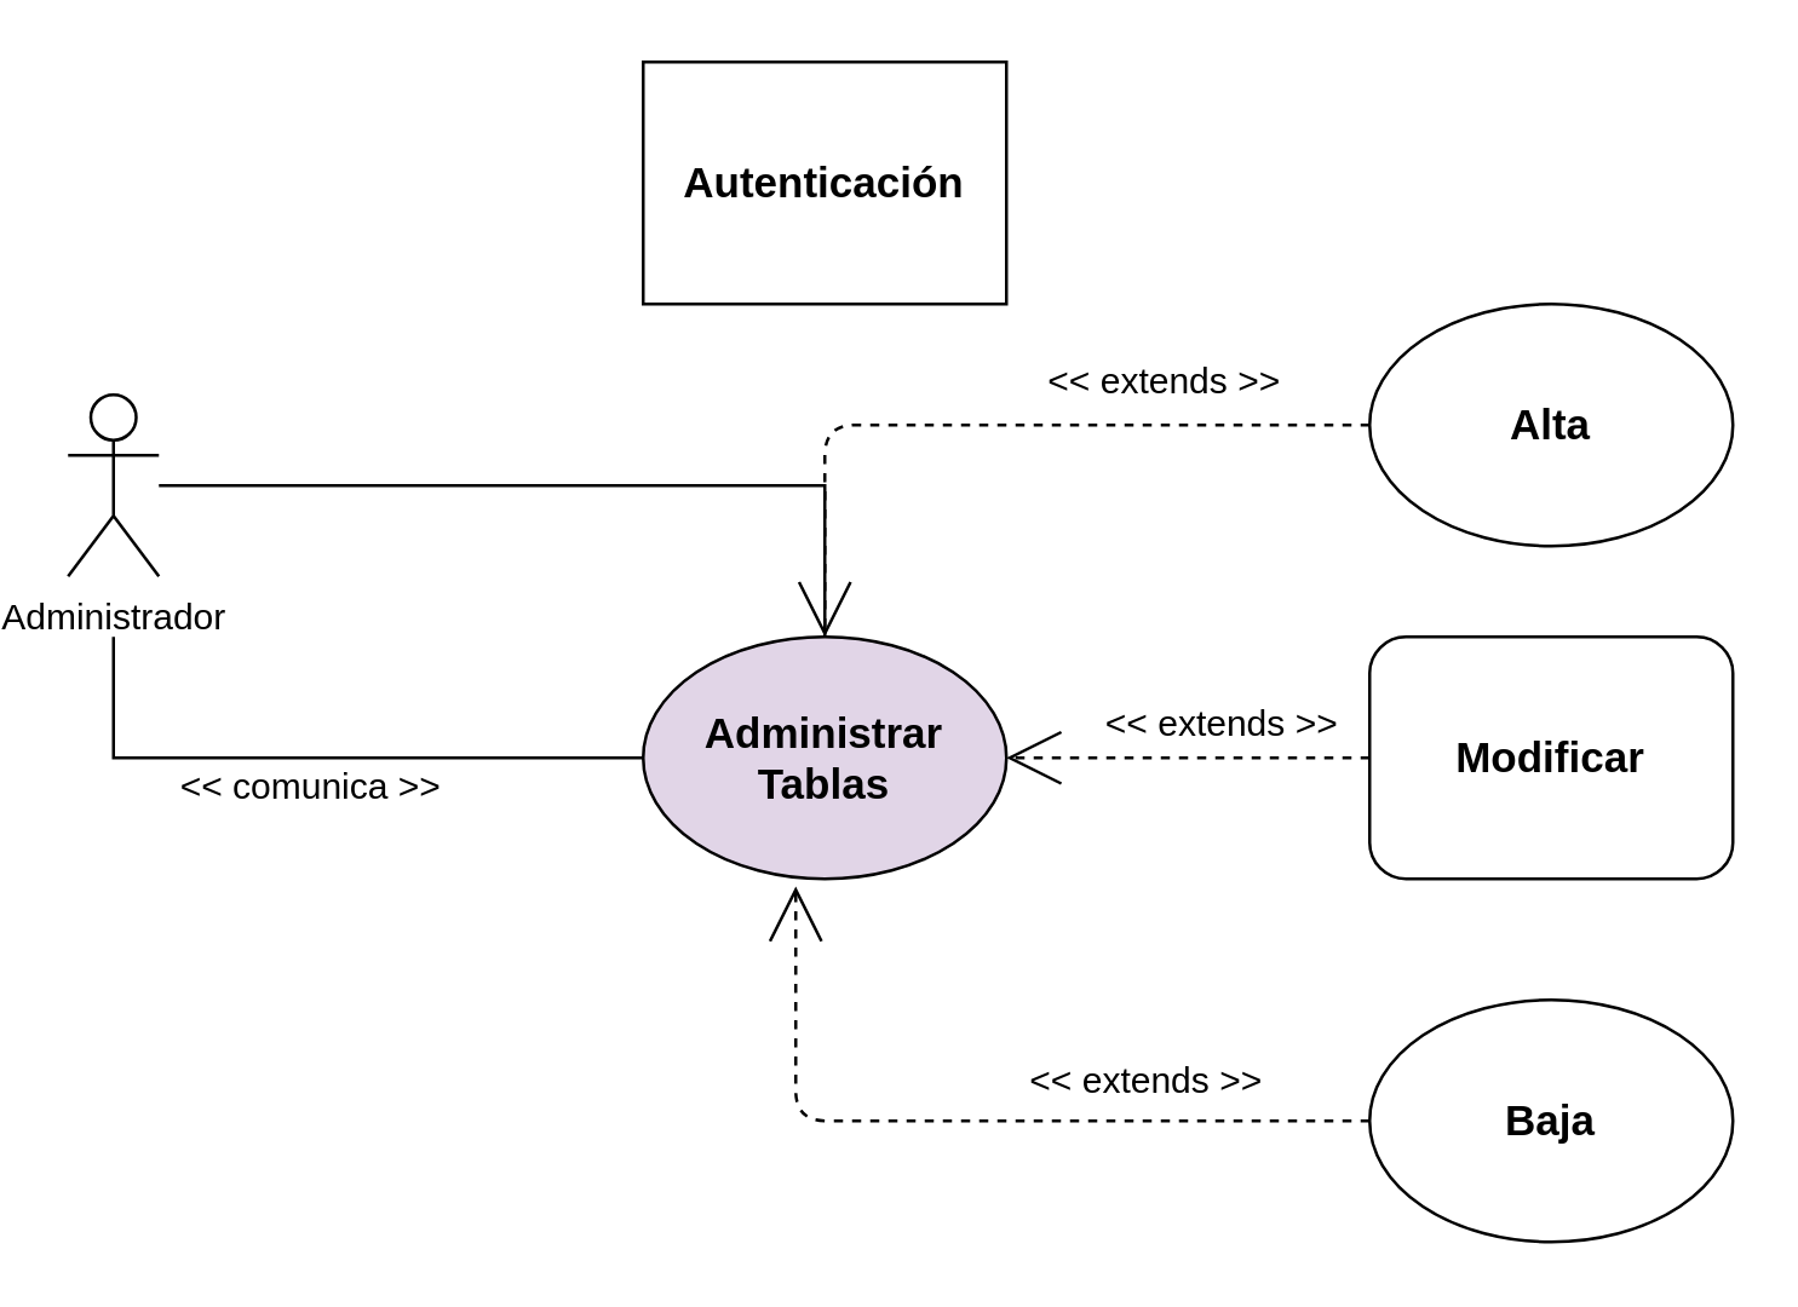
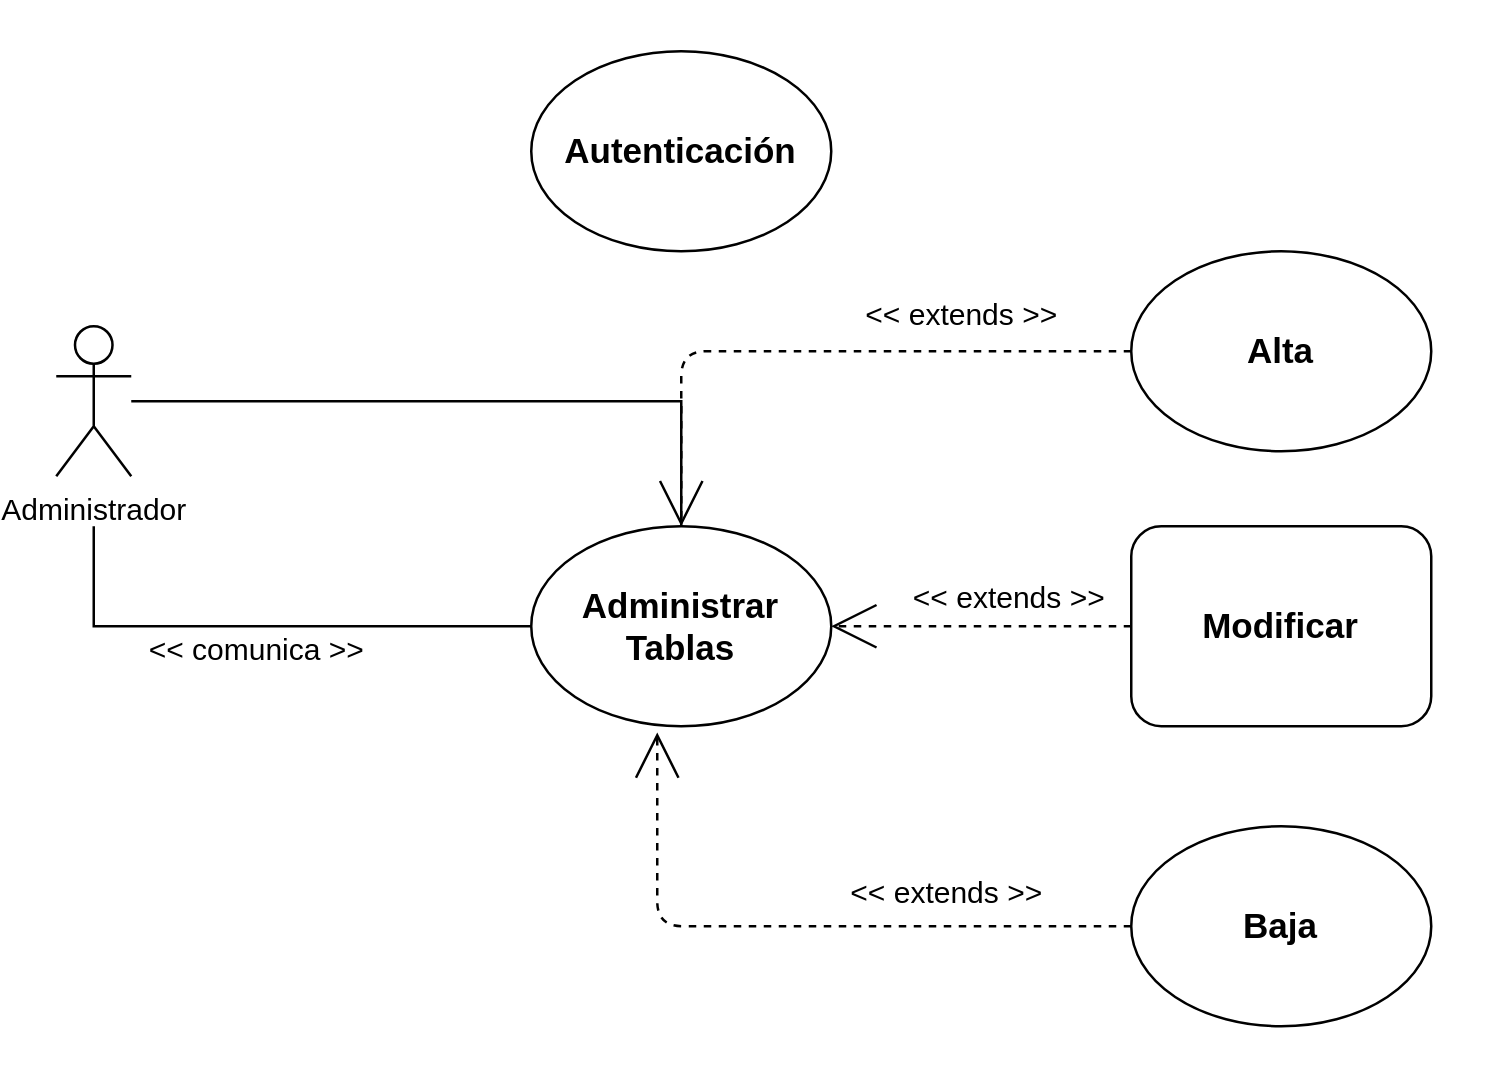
  <mxCell id="0" />
  <mxCell id="1" parent="0" />
  <mxCell id="2" style="edgeStyle=orthogonalEdgeStyle;html=1;labelBackgroundColor=none;startFill=0;startSize=8;endArrow=open;endFill=0;endSize=16;fontFamily=Verdana;fontSize=12;dashed=1;entryX=0.42;entryY=1.031;entryDx=0;entryDy=0;entryPerimeter=0;" parent="1" target="9" edge="1"><mxGeometry relative="1" as="geometry"><Array as="points"><mxPoint x="260" y="370" /></Array><mxPoint x="450" y="370" as="sourcePoint" /><mxPoint x="250" y="340" as="targetPoint" /></mxGeometry></mxCell>
  <mxCell id="3" style="edgeStyle=elbowEdgeStyle;html=1;labelBackgroundColor=none;startFill=0;startSize=8;endArrow=open;endFill=0;endSize=16;fontFamily=Verdana;fontSize=12;elbow=vertical;dashed=1;startArrow=none;" parent="1" source="10" edge="1"><mxGeometry relative="1" as="geometry"><mxPoint x="530" y="152" as="sourcePoint" /><mxPoint x="270" y="210" as="targetPoint" /><Array as="points"><mxPoint x="390" y="140" /></Array></mxGeometry></mxCell>
  <mxCell id="4" style="edgeStyle=elbowEdgeStyle;html=1;labelBackgroundColor=none;startFill=0;startSize=8;endArrow=open;endFill=0;endSize=16;fontFamily=Verdana;fontSize=12;elbow=vertical;dashed=1;exitX=0;exitY=0.5;exitDx=0;exitDy=0;" parent="1" source="11" edge="1"><mxGeometry relative="1" as="geometry"><mxPoint x="440" y="249.5" as="sourcePoint" /><mxPoint x="330" y="249.5" as="targetPoint" /></mxGeometry></mxCell>
  <mxCell id="5" style="edgeStyle=orthogonalEdgeStyle;rounded=0;orthogonalLoop=1;jettySize=auto;html=1;endArrow=none;endFill=0;" parent="1" source="7" target="9" edge="1"><mxGeometry relative="1" as="geometry" /></mxCell>
  <mxCell id="6" style="edgeStyle=orthogonalEdgeStyle;rounded=0;orthogonalLoop=1;jettySize=auto;html=1;endArrow=none;endFill=0;" parent="1" target="9" edge="1"><mxGeometry relative="1" as="geometry"><mxPoint x="35" y="210" as="sourcePoint" /><Array as="points"><mxPoint x="35" y="250" /></Array></mxGeometry></mxCell>
  <mxCell id="7" value="Administrador" style="shape=umlActor;verticalLabelPosition=bottom;verticalAlign=top;html=1;outlineConnect=0;" parent="1" vertex="1"><mxGeometry x="20" y="130" width="30" height="60" as="geometry" /></mxCell>
- <mxCell id="8" value="&lt;b&gt;&lt;font style=&quot;font-size: 14px&quot;&gt;Autenticación&lt;/font&gt;&lt;/b&gt;" style="whiteSpace=wrap;html=1;rounded=0;" parent="1" vertex="1"><mxGeometry x="210" y="20" width="120" height="80" as="geometry" /></mxCell>
- <mxCell id="9" value="&lt;b style=&quot;font-size: 14px&quot;&gt;Administrar&lt;br&gt;Tablas&lt;/b&gt;" style="ellipse;whiteSpace=wrap;html=1;fillColor=#e1d5e7;" parent="1" vertex="1"><mxGeometry x="210" y="210" width="120" height="80" as="geometry" /></mxCell>
+ <mxCell id="8" value="&lt;b&gt;&lt;font style=&quot;font-size: 14px&quot;&gt;Autenticación&lt;/font&gt;&lt;/b&gt;" style="ellipse;whiteSpace=wrap;html=1;" parent="1" vertex="1"><mxGeometry x="210" y="20" width="120" height="80" as="geometry" /></mxCell>
+ <mxCell id="9" value="&lt;b style=&quot;font-size: 14px&quot;&gt;Administrar&lt;br&gt;Tablas&lt;/b&gt;" style="ellipse;whiteSpace=wrap;html=1;" parent="1" vertex="1"><mxGeometry x="210" y="210" width="120" height="80" as="geometry" /></mxCell>
  <mxCell id="10" value="&lt;b&gt;&lt;font style=&quot;font-size: 14px&quot;&gt;Alta&lt;/font&gt;&lt;/b&gt;" style="ellipse;whiteSpace=wrap;html=1;" parent="1" vertex="1"><mxGeometry x="450" y="100" width="120" height="80" as="geometry" /></mxCell>
  <mxCell id="11" value="&lt;b&gt;&lt;font style=&quot;font-size: 14px&quot;&gt;Modificar&lt;/font&gt;&lt;/b&gt;" style="whiteSpace=wrap;html=1;rounded=1;" parent="1" vertex="1"><mxGeometry x="450" y="210" width="120" height="80" as="geometry" /></mxCell>
  <mxCell id="12" value="&lt;b&gt;&lt;font style=&quot;font-size: 14px&quot;&gt;Baja&lt;/font&gt;&lt;/b&gt;" style="ellipse;whiteSpace=wrap;html=1;" parent="1" vertex="1"><mxGeometry x="450" y="330" width="120" height="80" as="geometry" /></mxCell>
  <mxCell id="13" value="&amp;lt;&amp;lt; comunica &amp;gt;&amp;gt;" style="text;html=1;resizable=0;autosize=1;align=center;verticalAlign=middle;points=[];fillColor=none;strokeColor=none;rounded=0;" parent="1" vertex="1"><mxGeometry x="50" y="250" width="100" height="20" as="geometry" /></mxCell>
  <mxCell id="14" value="&amp;lt;&amp;lt; extends &amp;gt;&amp;gt;" style="text;html=1;resizable=0;autosize=1;align=center;verticalAlign=middle;points=[];fillColor=none;strokeColor=none;rounded=0;" parent="1" vertex="1"><mxGeometry x="337" y="116" width="90" height="20" as="geometry" /></mxCell>
  <mxCell id="15" value="&amp;lt;&amp;lt; extends &amp;gt;&amp;gt;" style="text;html=1;resizable=0;autosize=1;align=center;verticalAlign=middle;points=[];fillColor=none;strokeColor=none;rounded=0;" vertex="1" parent="1"><mxGeometry x="356" y="229" width="90" height="20" as="geometry" /></mxCell>
  <mxCell id="16" value="&amp;lt;&amp;lt; extends &amp;gt;&amp;gt;" style="text;html=1;resizable=0;autosize=1;align=center;verticalAlign=middle;points=[];fillColor=none;strokeColor=none;rounded=0;" vertex="1" parent="1"><mxGeometry x="331" y="347" width="90" height="20" as="geometry" /></mxCell>
